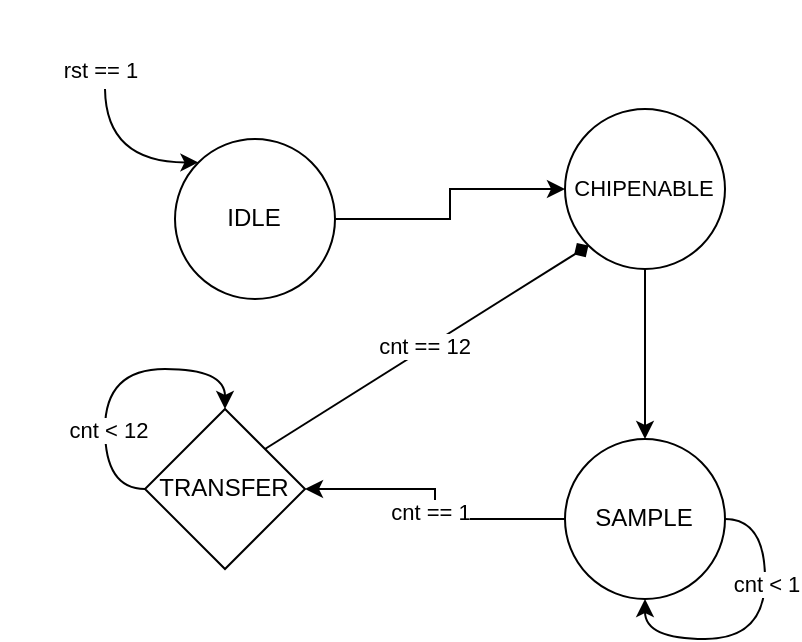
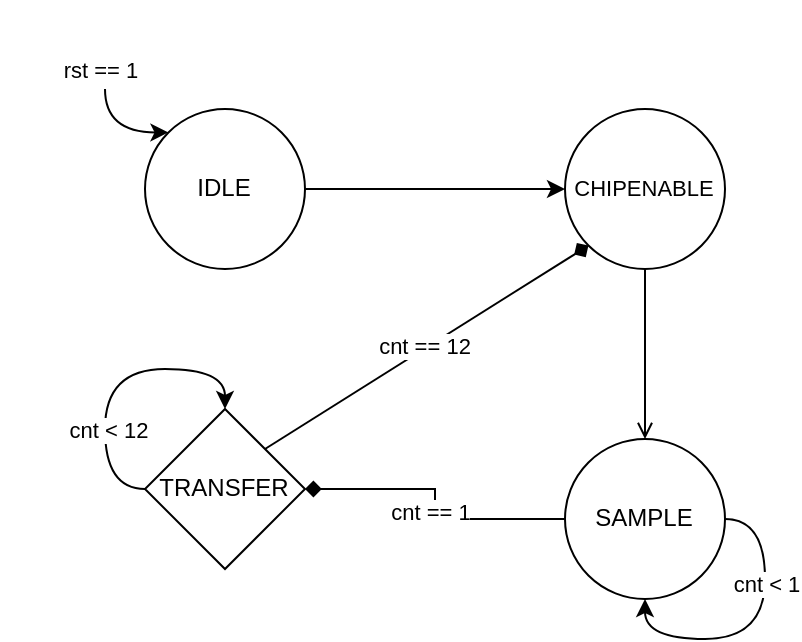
  <mxCell id="0" />
  <mxCell id="1" parent="0" />
  <mxCell id="2" style="edgeStyle=orthogonalEdgeStyle;rounded=0;orthogonalLoop=1;jettySize=auto;html=1;exitX=1;exitY=0.5;exitDx=0;exitDy=0;entryX=0;entryY=0.5;entryDx=0;entryDy=0;" edge="1" parent="1" source="4" target="6"><mxGeometry relative="1" as="geometry" /></mxCell>
  <mxCell id="3" style="edgeStyle=orthogonalEdgeStyle;curved=1;orthogonalLoop=1;jettySize=auto;html=1;exitX=0;exitY=0;exitDx=0;exitDy=0;fontSize=11;startArrow=classic;startFill=1;endArrow=none;endFill=0;" edge="1" parent="1" source="4"><mxGeometry relative="1" as="geometry"><mxPoint x="52" y="44" as="targetPoint" /></mxGeometry></mxCell>
- <mxCell id="4" value="IDLE" style="ellipse;whiteSpace=wrap;html=1;aspect=fixed;" vertex="1" parent="1"><mxGeometry x="87" y="69" width="80" height="80" as="geometry" /></mxCell>
- <mxCell id="5" style="edgeStyle=orthogonalEdgeStyle;rounded=0;orthogonalLoop=1;jettySize=auto;html=1;exitX=0.5;exitY=1;exitDx=0;exitDy=0;entryX=0.5;entryY=0;entryDx=0;entryDy=0;" edge="1" parent="1" source="6" target="9"><mxGeometry relative="1" as="geometry" /></mxCell>
+ <mxCell id="4" value="IDLE" style="ellipse;whiteSpace=wrap;html=1;aspect=fixed;" vertex="1" parent="1"><mxGeometry x="72" y="54" width="80" height="80" as="geometry" /></mxCell>
+ <mxCell id="5" style="edgeStyle=orthogonalEdgeStyle;rounded=0;orthogonalLoop=1;jettySize=auto;html=1;exitX=0.5;exitY=1;exitDx=0;exitDy=0;entryX=0.5;entryY=0;entryDx=0;entryDy=0;endArrow=open;" edge="1" parent="1" source="6" target="9"><mxGeometry relative="1" as="geometry" /></mxCell>
  <mxCell id="6" value="&lt;font style=&quot;font-size: 11px;&quot;&gt;CHIPENABLE&lt;br&gt;&lt;/font&gt;" style="ellipse;whiteSpace=wrap;html=1;aspect=fixed;" vertex="1" parent="1"><mxGeometry x="282" y="54" width="80" height="80" as="geometry" /></mxCell>
- <mxCell id="7" style="edgeStyle=orthogonalEdgeStyle;rounded=0;orthogonalLoop=1;jettySize=auto;html=1;exitX=0;exitY=0.5;exitDx=0;exitDy=0;entryX=1;entryY=0.5;entryDx=0;entryDy=0;fontSize=11;" edge="1" parent="1" source="9" target="12"><mxGeometry relative="1" as="geometry" /></mxCell>
+ <mxCell id="7" style="edgeStyle=orthogonalEdgeStyle;rounded=0;orthogonalLoop=1;jettySize=auto;html=1;exitX=0;exitY=0.5;exitDx=0;exitDy=0;entryX=1;entryY=0.5;entryDx=0;entryDy=0;fontSize=11;endArrow=diamond;" edge="1" parent="1" source="9" target="12"><mxGeometry relative="1" as="geometry" /></mxCell>
  <mxCell id="8" value="cnt == 1" style="edgeLabel;html=1;align=center;verticalAlign=middle;resizable=0;points=[];fontSize=11;" vertex="1" connectable="0" parent="7"><mxGeometry x="-0.078" y="3" relative="1" as="geometry"><mxPoint y="-2" as="offset" /></mxGeometry></mxCell>
  <mxCell id="9" value="SAMPLE" style="ellipse;whiteSpace=wrap;html=1;aspect=fixed;" vertex="1" parent="1"><mxGeometry x="282" y="219" width="80" height="80" as="geometry" /></mxCell>
  <mxCell id="10" style="rounded=0;orthogonalLoop=1;jettySize=auto;html=1;exitX=1;exitY=0;exitDx=0;exitDy=0;entryX=0;entryY=1;entryDx=0;entryDy=0;fontSize=11;endArrow=diamond;" edge="1" parent="1" source="12" target="6"><mxGeometry relative="1" as="geometry" /></mxCell>
  <mxCell id="11" value="cnt == 12" style="edgeLabel;html=1;align=center;verticalAlign=middle;resizable=0;points=[];fontSize=11;" vertex="1" connectable="0" parent="10"><mxGeometry x="-0.01" y="1" relative="1" as="geometry"><mxPoint as="offset" /></mxGeometry></mxCell>
  <mxCell id="12" value="TRANSFER" style="rhombus;whiteSpace=wrap;html=1;aspect=fixed;" vertex="1" parent="1"><mxGeometry x="72" y="204" width="80" height="80" as="geometry" /></mxCell>
  <mxCell id="13" style="edgeStyle=orthogonalEdgeStyle;curved=1;orthogonalLoop=1;jettySize=auto;html=1;exitX=0;exitY=0.5;exitDx=0;exitDy=0;entryX=0.5;entryY=0;entryDx=0;entryDy=0;fontSize=11;" edge="1" parent="1" source="12" target="12"><mxGeometry relative="1" as="geometry"><Array as="points"><mxPoint x="52" y="244" /><mxPoint x="52" y="184" /><mxPoint x="112" y="184" /></Array></mxGeometry></mxCell>
  <mxCell id="14" value="cnt &amp;lt; 12" style="edgeLabel;html=1;align=center;verticalAlign=middle;resizable=0;points=[];fontSize=11;" vertex="1" connectable="0" parent="13"><mxGeometry x="-0.371" y="-1" relative="1" as="geometry"><mxPoint as="offset" /></mxGeometry></mxCell>
  <mxCell id="15" style="edgeStyle=orthogonalEdgeStyle;curved=1;orthogonalLoop=1;jettySize=auto;html=1;exitX=1;exitY=0.5;exitDx=0;exitDy=0;entryX=0.5;entryY=1;entryDx=0;entryDy=0;fontSize=11;" edge="1" parent="1" source="9" target="9"><mxGeometry relative="1" as="geometry" /></mxCell>
  <mxCell id="16" value="cnt &amp;lt; 1" style="edgeLabel;html=1;align=center;verticalAlign=middle;resizable=0;points=[];fontSize=11;" vertex="1" connectable="0" parent="15"><mxGeometry x="-0.353" relative="1" as="geometry"><mxPoint as="offset" /></mxGeometry></mxCell>
  <mxCell id="17" value="rst == 1" style="text;html=1;align=center;verticalAlign=middle;resizable=0;points=[];autosize=1;strokeColor=none;fillColor=none;fontSize=11;" vertex="1" parent="1"><mxGeometry x="20" y="20" width="60" height="30" as="geometry" /></mxCell>
